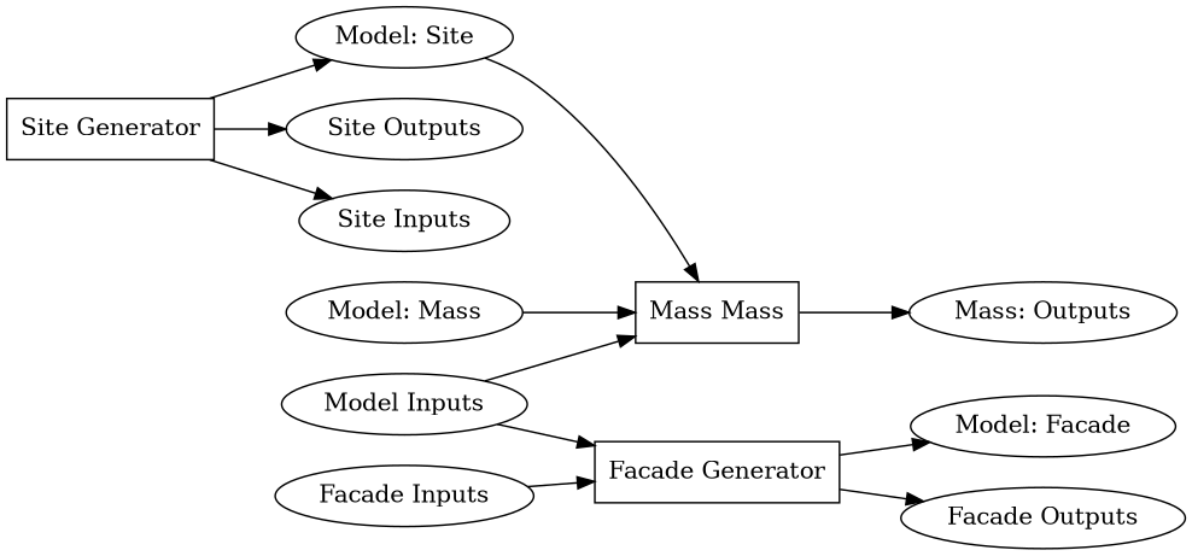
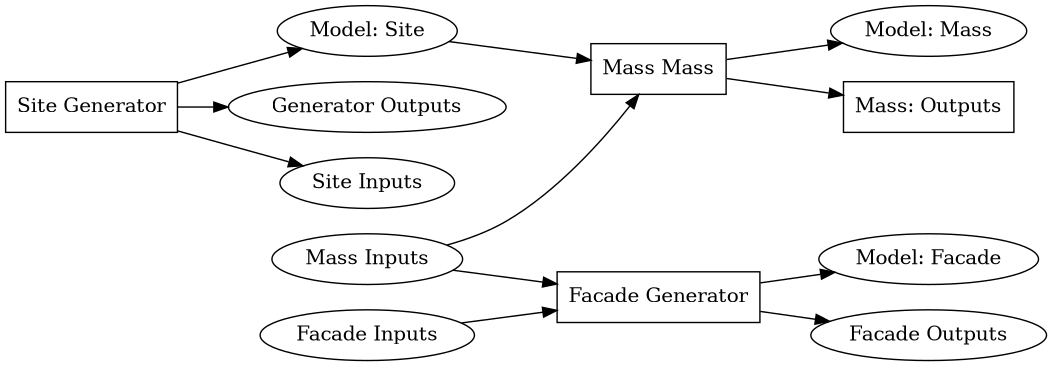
  digraph {
    rankdir=LR
    "Site Generator" [shape=box]
    "Model: Site"
-   "Site Outputs"
+   "Site Outputs" [label="Generator Outputs"]
    "Site Inputs"
    n5 [label="Mass Mass" shape=box]
    "Model: Mass"
-   "Mass: Outputs"
+   "Mass: Outputs" [shape=box]
    "Facade Generator" [shape=box]
    "Model: Facade"
    "Facade Outputs"
-   "Mass Inputs" [label="Model Inputs"]
+   "Mass Inputs"
    "Facade Inputs"
    "Site Generator" -> "Model: Site"
    "Site Generator" -> "Site Outputs"
    "Site Generator" -> "Site Inputs"
    "Model: Site" -> n5
-   "Model: Mass" -> n5
+   n5 -> "Model: Mass"
    n5 -> "Mass: Outputs"
    "Facade Generator" -> "Model: Facade"
    "Facade Generator" -> "Facade Outputs"
    "Mass Inputs" -> n5
    "Mass Inputs" -> "Facade Generator"
    "Facade Inputs" -> "Facade Generator"
  }
